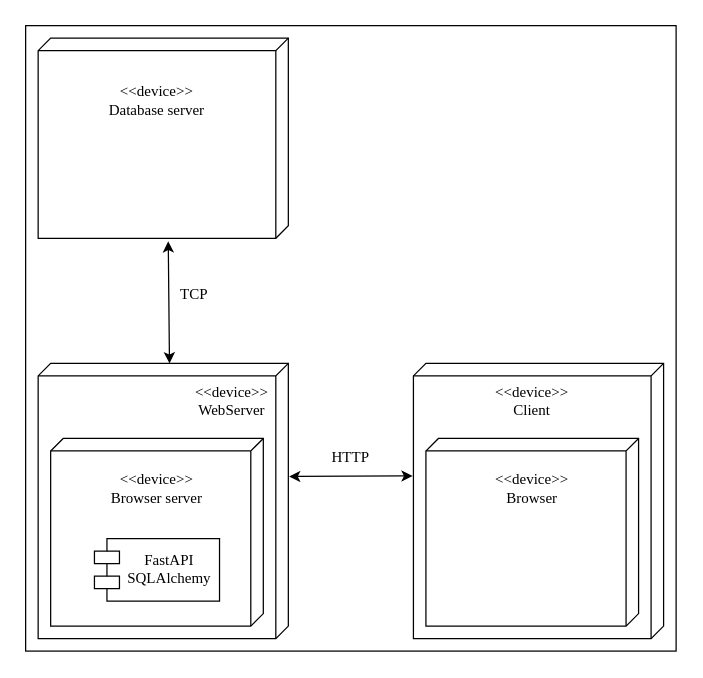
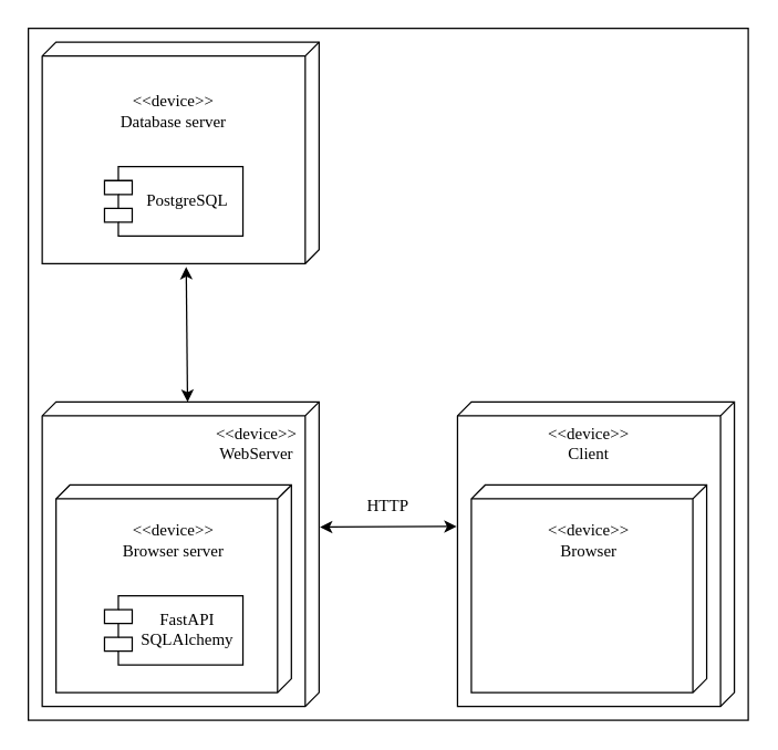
  <mxCell id="0" />
  <mxCell id="1" parent="0" />
  <mxCell id="2" value="" style="rounded=0;whiteSpace=wrap;html=1;" parent="1" vertex="1"><mxGeometry x="20" y="20" width="520" height="500" as="geometry" /></mxCell>
  <mxCell id="3" value="" style="verticalAlign=top;align=left;spacingTop=8;spacingLeft=2;spacingRight=12;shape=cube;size=10;direction=south;fontStyle=4;html=1;whiteSpace=wrap;fontFamily=Times New Roman;" parent="1" vertex="1"><mxGeometry x="30" y="290" width="200" height="220" as="geometry" /></mxCell>
  <mxCell id="4" value="&amp;lt;&amp;lt;device&amp;gt;&amp;gt;&lt;div&gt;WebServer&lt;/div&gt;" style="text;html=1;align=center;verticalAlign=middle;whiteSpace=wrap;rounded=0;fontFamily=Times New Roman;" parent="1" vertex="1"><mxGeometry x="145" y="300" width="80" height="40" as="geometry" /></mxCell>
  <mxCell id="5" value="" style="verticalAlign=top;align=left;spacingTop=8;spacingLeft=2;spacingRight=12;shape=cube;size=10;direction=south;fontStyle=4;html=1;whiteSpace=wrap;fontFamily=Times New Roman;" parent="1" vertex="1"><mxGeometry x="30" y="30" width="200" height="160" as="geometry" /></mxCell>
  <mxCell id="6" value="&amp;lt;&amp;lt;device&amp;gt;&amp;gt;&lt;div&gt;Database server&lt;/div&gt;" style="text;html=1;align=center;verticalAlign=middle;whiteSpace=wrap;rounded=0;fontFamily=Times New Roman;" parent="1" vertex="1"><mxGeometry x="65" y="60" width="120" height="40" as="geometry" /></mxCell>
+ <mxCell id="7" value="PostgreSQL" style="shape=module;align=left;spacingLeft=20;align=center;verticalAlign=top;whiteSpace=wrap;html=1;fontFamily=Times New Roman;spacingTop=11;" parent="1" vertex="1"><mxGeometry x="75" y="120" width="100" height="50" as="geometry" /></mxCell>
  <mxCell id="8" value="" style="verticalAlign=top;align=left;spacingTop=8;spacingLeft=2;spacingRight=12;shape=cube;size=10;direction=south;fontStyle=4;html=1;whiteSpace=wrap;fontFamily=Times New Roman;" parent="1" vertex="1"><mxGeometry x="40" y="350" width="170" height="150" as="geometry" /></mxCell>
  <mxCell id="9" value="&amp;lt;&amp;lt;device&amp;gt;&amp;gt;&lt;div&gt;Browser server&lt;/div&gt;" style="text;html=1;align=center;verticalAlign=middle;whiteSpace=wrap;rounded=0;fontFamily=Times New Roman;" parent="1" vertex="1"><mxGeometry x="65" y="370" width="120" height="40" as="geometry" /></mxCell>
  <mxCell id="10" value="FastAPI&lt;div&gt;SQLAlchemy&lt;/div&gt;" style="shape=module;align=left;spacingLeft=20;align=center;verticalAlign=top;whiteSpace=wrap;html=1;fontFamily=Times New Roman;spacingTop=4;" parent="1" vertex="1"><mxGeometry x="75" y="430" width="100" height="50" as="geometry" /></mxCell>
  <mxCell id="11" value="" style="verticalAlign=top;align=left;spacingTop=8;spacingLeft=2;spacingRight=12;shape=cube;size=10;direction=south;fontStyle=4;html=1;whiteSpace=wrap;fontFamily=Times New Roman;" parent="1" vertex="1"><mxGeometry x="330" y="290" width="200" height="220" as="geometry" /></mxCell>
  <mxCell id="12" value="&amp;lt;&amp;lt;device&amp;gt;&amp;gt;&lt;div&gt;Client&lt;/div&gt;" style="text;html=1;align=center;verticalAlign=middle;whiteSpace=wrap;rounded=0;fontFamily=Times New Roman;" parent="1" vertex="1"><mxGeometry x="385" y="300" width="80" height="40" as="geometry" /></mxCell>
  <mxCell id="13" value="" style="verticalAlign=top;align=left;spacingTop=8;spacingLeft=2;spacingRight=12;shape=cube;size=10;direction=south;fontStyle=4;html=1;whiteSpace=wrap;fontFamily=Times New Roman;" parent="1" vertex="1"><mxGeometry x="340" y="350" width="170" height="150" as="geometry" /></mxCell>
  <mxCell id="14" value="&amp;lt;&amp;lt;device&amp;gt;&amp;gt;&lt;div&gt;Browser&lt;/div&gt;" style="text;html=1;align=center;verticalAlign=middle;whiteSpace=wrap;rounded=0;fontFamily=Times New Roman;" parent="1" vertex="1"><mxGeometry x="365" y="370" width="120" height="40" as="geometry" /></mxCell>
  <mxCell id="15" value="" style="endArrow=classic;startArrow=classic;html=1;rounded=0;exitX=0.411;exitY=-0.003;exitDx=0;exitDy=0;exitPerimeter=0;entryX=0.409;entryY=1.003;entryDx=0;entryDy=0;entryPerimeter=0;fontFamily=Times New Roman;" parent="1" source="3" target="11" edge="1"><mxGeometry width="50" height="50" relative="1" as="geometry"><mxPoint x="270" y="470" as="sourcePoint" /><mxPoint x="320" y="420" as="targetPoint" /></mxGeometry></mxCell>
  <mxCell id="16" value="HTTP" style="text;html=1;align=center;verticalAlign=middle;whiteSpace=wrap;rounded=0;fontFamily=Times New Roman;" parent="1" vertex="1"><mxGeometry x="250" y="350" width="60" height="30" as="geometry" /></mxCell>
- <mxCell id="17" value="TCP" style="text;html=1;align=center;verticalAlign=middle;whiteSpace=wrap;rounded=0;fontFamily=Times New Roman;" parent="1" vertex="1"><mxGeometry x="125" y="220" width="60" height="30" as="geometry" /></mxCell>
  <mxCell id="18" value="" style="endArrow=classic;startArrow=classic;html=1;rounded=0;exitX=0;exitY=0;exitDx=0;exitDy=95;exitPerimeter=0;entryX=1.015;entryY=0.48;entryDx=0;entryDy=0;entryPerimeter=0;fontFamily=Times New Roman;" parent="1" source="3" target="5" edge="1"><mxGeometry width="50" height="50" relative="1" as="geometry"><mxPoint x="241" y="390" as="sourcePoint" /><mxPoint x="339" y="390" as="targetPoint" /></mxGeometry></mxCell>
